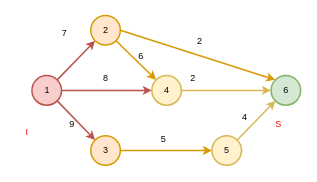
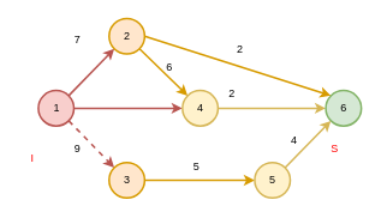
  <mxCell id="0" />
  <mxCell id="1" parent="0" />
  <mxCell id="2" style="edgeStyle=none;rounded=0;orthogonalLoop=1;jettySize=auto;html=1;exitX=1;exitY=0.5;exitDx=0;exitDy=0;exitPerimeter=0;strokeWidth=2;fillColor=#f8cecc;strokeColor=#b85450;" parent="1" source="5" target="12" edge="1"><mxGeometry relative="1" as="geometry" /></mxCell>
  <mxCell id="3" style="edgeStyle=none;rounded=0;orthogonalLoop=1;jettySize=auto;html=1;exitX=0.855;exitY=0.145;exitDx=0;exitDy=0;exitPerimeter=0;strokeWidth=2;entryX=0.145;entryY=0.855;entryDx=0;entryDy=0;entryPerimeter=0;fillColor=#f8cecc;strokeColor=#b85450;" parent="1" source="5" target="10" edge="1"><mxGeometry relative="1" as="geometry" /></mxCell>
- <mxCell id="4" style="edgeStyle=none;rounded=0;orthogonalLoop=1;jettySize=auto;html=1;exitX=0.855;exitY=0.855;exitDx=0;exitDy=0;exitPerimeter=0;entryX=0.145;entryY=0.145;entryDx=0;entryDy=0;entryPerimeter=0;strokeWidth=2;fillColor=#f8cecc;strokeColor=#b85450;" parent="1" source="5" target="7" edge="1"><mxGeometry relative="1" as="geometry" /></mxCell>
+ <mxCell id="4" style="edgeStyle=none;rounded=0;orthogonalLoop=1;jettySize=auto;html=1;exitX=0.855;exitY=0.855;exitDx=0;exitDy=0;exitPerimeter=0;entryX=0.145;entryY=0.145;entryDx=0;entryDy=0;entryPerimeter=0;strokeWidth=2;fillColor=#f8cecc;strokeColor=#b85450;dashed=1;" parent="1" source="5" target="7" edge="1"><mxGeometry relative="1" as="geometry" /></mxCell>
  <mxCell id="5" value="1" style="verticalLabelPosition=middle;verticalAlign=middle;html=1;shape=mxgraph.flowchart.on-page_reference;strokeWidth=2;labelPosition=center;align=center;fillColor=#f8cecc;strokeColor=#b85450;" parent="1" vertex="1"><mxGeometry x="42" y="100" width="39.37" height="39.37" as="geometry" /></mxCell>
  <mxCell id="6" style="edgeStyle=none;rounded=0;orthogonalLoop=1;jettySize=auto;html=1;exitX=1;exitY=0.5;exitDx=0;exitDy=0;exitPerimeter=0;entryX=0;entryY=0.5;entryDx=0;entryDy=0;entryPerimeter=0;strokeWidth=2;fillColor=#ffe6cc;strokeColor=#d79b00;" parent="1" source="7" target="15" edge="1"><mxGeometry relative="1" as="geometry" /></mxCell>
  <mxCell id="7" value="3" style="verticalLabelPosition=middle;verticalAlign=middle;html=1;shape=mxgraph.flowchart.on-page_reference;strokeWidth=2;labelPosition=center;align=center;fillColor=#ffe6cc;strokeColor=#d79b00;" parent="1" vertex="1"><mxGeometry x="120.37" y="180" width="39.37" height="39.37" as="geometry" /></mxCell>
  <mxCell id="8" style="edgeStyle=none;rounded=0;orthogonalLoop=1;jettySize=auto;html=1;exitX=0.855;exitY=0.855;exitDx=0;exitDy=0;exitPerimeter=0;strokeWidth=2;entryX=0.145;entryY=0.145;entryDx=0;entryDy=0;entryPerimeter=0;fillColor=#ffe6cc;strokeColor=#d79b00;" parent="1" source="10" target="12" edge="1"><mxGeometry relative="1" as="geometry" /></mxCell>
  <mxCell id="9" style="edgeStyle=none;rounded=0;orthogonalLoop=1;jettySize=auto;html=1;exitX=1;exitY=0.5;exitDx=0;exitDy=0;exitPerimeter=0;entryX=0.145;entryY=0.145;entryDx=0;entryDy=0;entryPerimeter=0;strokeWidth=2;fillColor=#ffe6cc;strokeColor=#d79b00;" parent="1" source="10" target="13" edge="1"><mxGeometry relative="1" as="geometry" /></mxCell>
  <mxCell id="10" value="2" style="verticalLabelPosition=middle;verticalAlign=middle;html=1;shape=mxgraph.flowchart.on-page_reference;strokeWidth=2;labelPosition=center;align=center;fillColor=#ffe6cc;strokeColor=#d79b00;" parent="1" vertex="1"><mxGeometry x="120.37" y="20" width="39.37" height="39.37" as="geometry" /></mxCell>
  <mxCell id="11" style="edgeStyle=none;rounded=0;orthogonalLoop=1;jettySize=auto;html=1;exitX=1;exitY=0.5;exitDx=0;exitDy=0;exitPerimeter=0;entryX=0;entryY=0.5;entryDx=0;entryDy=0;entryPerimeter=0;strokeWidth=2;fillColor=#fff2cc;strokeColor=#d6b656;" parent="1" source="12" target="13" edge="1"><mxGeometry relative="1" as="geometry" /></mxCell>
  <mxCell id="12" value="4" style="verticalLabelPosition=middle;verticalAlign=middle;html=1;shape=mxgraph.flowchart.on-page_reference;strokeWidth=2;labelPosition=center;align=center;fillColor=#fff2cc;strokeColor=#d6b656;" parent="1" vertex="1"><mxGeometry x="201.63" y="100" width="39.37" height="39.37" as="geometry" /></mxCell>
  <mxCell id="13" value="6" style="verticalLabelPosition=middle;verticalAlign=middle;html=1;shape=mxgraph.flowchart.on-page_reference;strokeWidth=2;labelPosition=center;align=center;fillColor=#d5e8d4;strokeColor=#82b366;" parent="1" vertex="1"><mxGeometry x="360.37" y="100" width="39.37" height="39.37" as="geometry" /></mxCell>
  <mxCell id="14" style="edgeStyle=none;rounded=0;orthogonalLoop=1;jettySize=auto;html=1;exitX=0.855;exitY=0.145;exitDx=0;exitDy=0;exitPerimeter=0;entryX=0.145;entryY=0.855;entryDx=0;entryDy=0;entryPerimeter=0;strokeWidth=2;fillColor=#fff2cc;strokeColor=#d6b656;" parent="1" source="15" target="13" edge="1"><mxGeometry relative="1" as="geometry" /></mxCell>
  <mxCell id="15" value="5" style="verticalLabelPosition=middle;verticalAlign=middle;html=1;shape=mxgraph.flowchart.on-page_reference;strokeWidth=2;labelPosition=center;align=center;fillColor=#fff2cc;strokeColor=#d6b656;" parent="1" vertex="1"><mxGeometry x="281.63" y="180" width="39.37" height="39.37" as="geometry" /></mxCell>
  <mxCell id="16" value="7" style="text;html=1;align=center;verticalAlign=middle;resizable=0;points=[];autosize=1;strokeColor=none;fillColor=none;" parent="1" vertex="1"><mxGeometry x="70.37" y="29.37" width="30" height="30" as="geometry" /></mxCell>
- <mxCell id="17" value="8" style="text;html=1;align=center;verticalAlign=middle;resizable=0;points=[];autosize=1;strokeColor=none;fillColor=none;" parent="1" vertex="1"><mxGeometry x="125.05" y="89.37" width="30" height="30" as="geometry" /></mxCell>
- <mxCell id="18" value="9" style="text;html=1;align=center;verticalAlign=middle;resizable=0;points=[];autosize=1;strokeColor=none;fillColor=none;" parent="1" vertex="1"><mxGeometry x="80.37" y="150" width="30" height="30" as="geometry" /></mxCell>
+ <mxCell id="18" value="9" style="text;html=1;align=center;verticalAlign=middle;resizable=0;points=[];autosize=1;strokeColor=none;fillColor=none;" parent="1" vertex="1"><mxGeometry x="70.37" y="150" width="30" height="30" as="geometry" /></mxCell>
  <mxCell id="19" value="6" style="text;html=1;align=center;verticalAlign=middle;resizable=0;points=[];autosize=1;strokeColor=none;fillColor=none;" parent="1" vertex="1"><mxGeometry x="171.63" y="59.37" width="30" height="30" as="geometry" /></mxCell>
  <mxCell id="20" value="2" style="text;html=1;align=center;verticalAlign=middle;resizable=0;points=[];autosize=1;strokeColor=none;fillColor=none;" parent="1" vertex="1"><mxGeometry x="241" y="89.37" width="30" height="30" as="geometry" /></mxCell>
  <mxCell id="21" value="5" style="text;html=1;align=center;verticalAlign=middle;resizable=0;points=[];autosize=1;strokeColor=none;fillColor=none;" parent="1" vertex="1"><mxGeometry x="201.63" y="170" width="30" height="30" as="geometry" /></mxCell>
  <mxCell id="22" value="4" style="text;html=1;align=center;verticalAlign=middle;resizable=0;points=[];autosize=1;strokeColor=none;fillColor=none;" parent="1" vertex="1"><mxGeometry x="310.37" y="140" width="30" height="30" as="geometry" /></mxCell>
  <mxCell id="23" value="2" style="text;html=1;align=center;verticalAlign=middle;resizable=0;points=[];autosize=1;strokeColor=none;fillColor=none;" parent="1" vertex="1"><mxGeometry x="250.37" y="40" width="30" height="30" as="geometry" /></mxCell>
  <mxCell id="24" value="I" style="text;html=1;align=center;verticalAlign=middle;resizable=0;points=[];autosize=1;strokeColor=none;fillColor=none;fontColor=#FF0000;" parent="1" vertex="1"><mxGeometry x="20.37" y="159.69" width="30" height="30" as="geometry" /></mxCell>
  <mxCell id="25" value="S" style="text;html=1;align=center;verticalAlign=middle;resizable=0;points=[];autosize=1;strokeColor=none;fillColor=none;fontColor=#FF0000;" parent="1" vertex="1"><mxGeometry x="354.74" y="149.69" width="30" height="30" as="geometry" /></mxCell>
